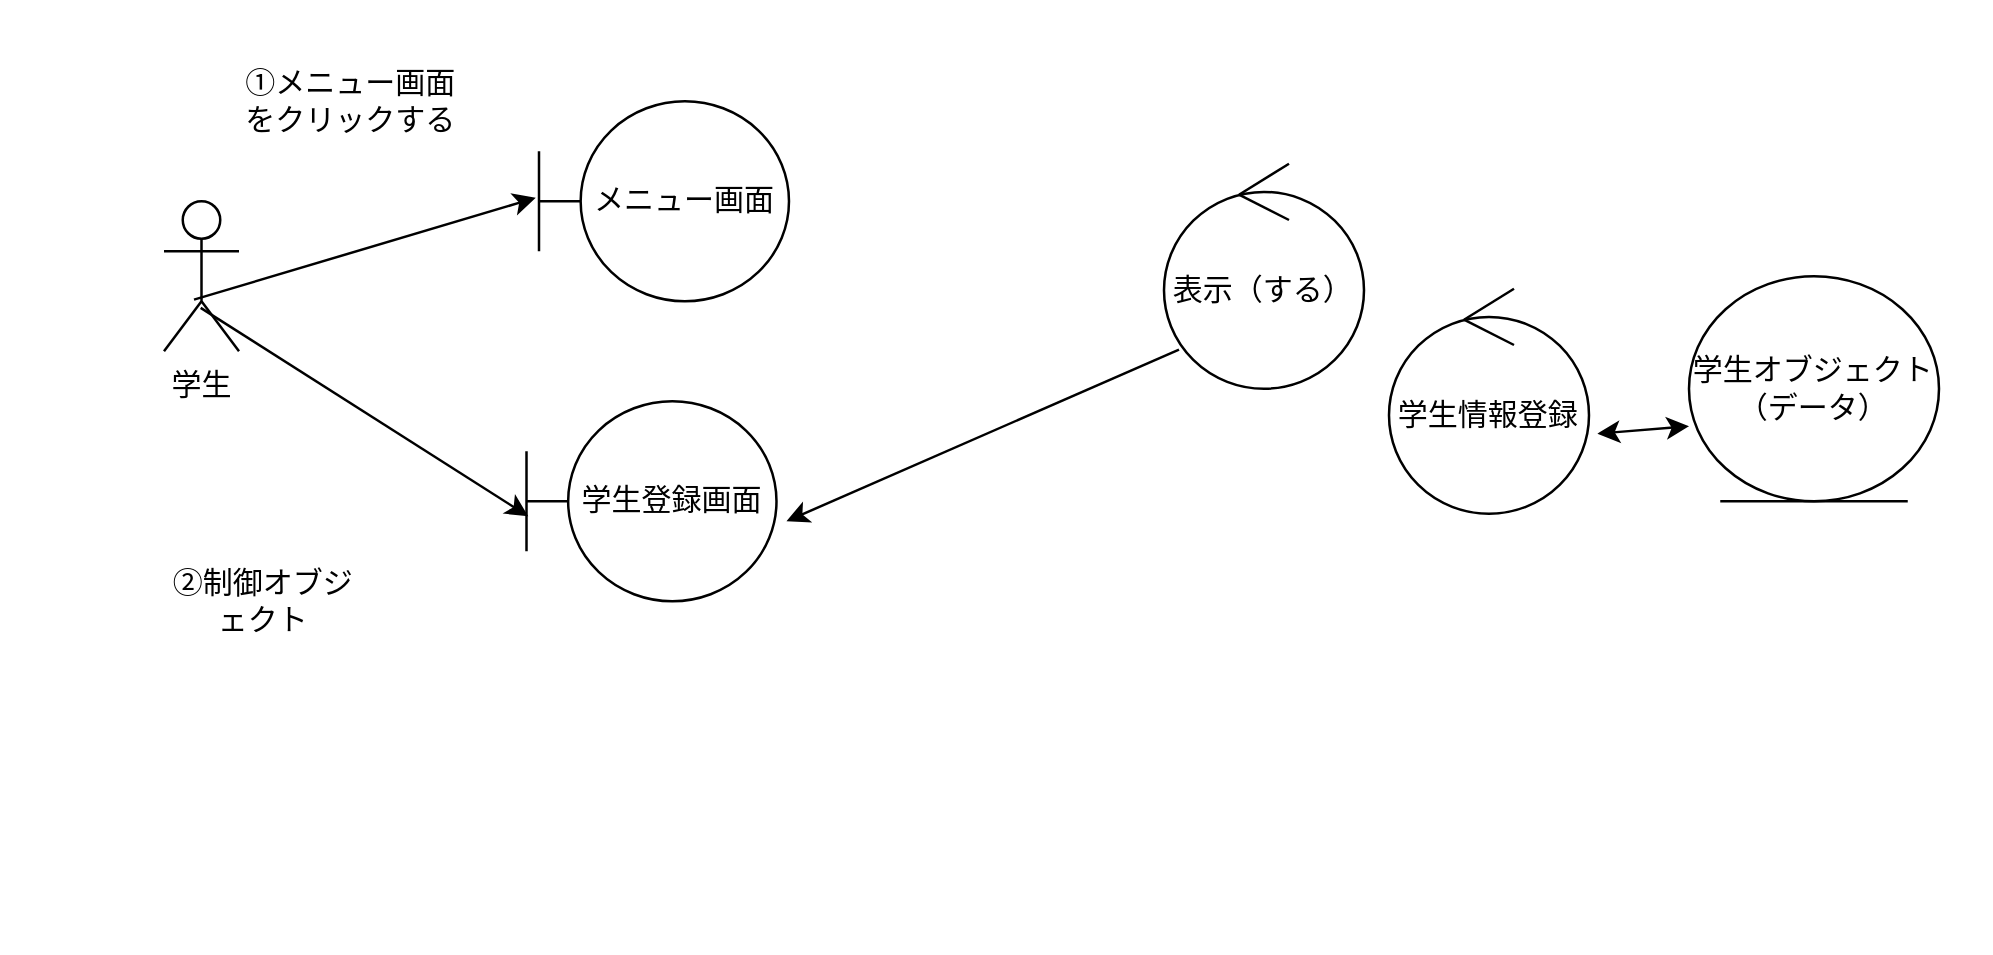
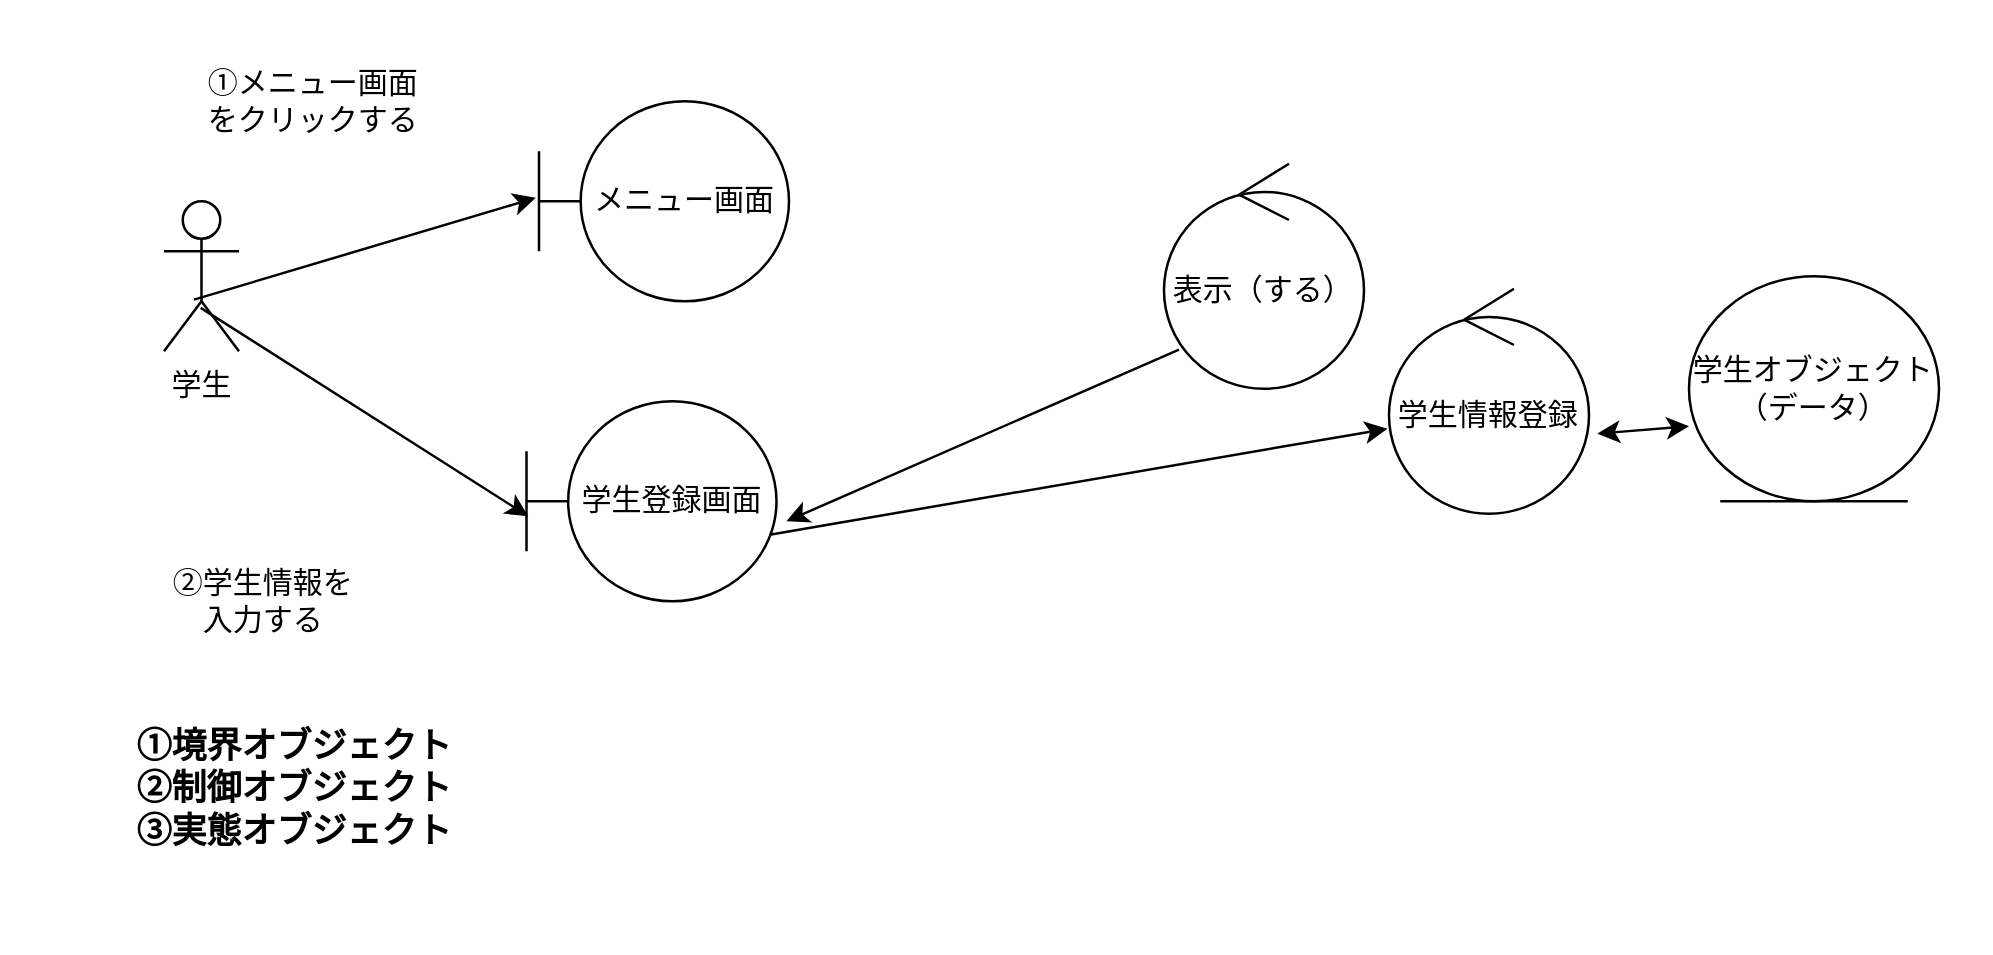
  <mxCell id="0" />
  <mxCell id="1" parent="0" />
  <mxCell id="2" value="学生" style="shape=umlActor;verticalLabelPosition=bottom;verticalAlign=top;html=1;" vertex="1" parent="1"><mxGeometry x="65" y="80" width="30" height="60" as="geometry" /></mxCell>
  <mxCell id="3" value="メニュー画面" style="shape=umlBoundary;whiteSpace=wrap;html=1;" vertex="1" parent="1"><mxGeometry x="215" y="40" width="100" height="80" as="geometry" /></mxCell>
  <mxCell id="4" value="" style="endArrow=classic;html=1;entryX=-0.013;entryY=0.483;entryDx=0;entryDy=0;entryPerimeter=0;exitX=0.4;exitY=0.656;exitDx=0;exitDy=0;exitPerimeter=0;" edge="1" parent="1" source="2" target="3"><mxGeometry width="50" height="50" relative="1" as="geometry"><mxPoint x="85" y="210" as="sourcePoint" /><mxPoint x="185" y="140" as="targetPoint" /></mxGeometry></mxCell>
- <mxCell id="5" value="①メニュー画面をクリックする" style="text;html=1;align=center;verticalAlign=middle;whiteSpace=wrap;rounded=0;" vertex="1" parent="1"><mxGeometry x="95" y="20" width="90" height="40" as="geometry" /></mxCell>
+ <mxCell id="5" value="①メニュー画面をクリックする" style="text;html=1;align=center;verticalAlign=middle;whiteSpace=wrap;rounded=0;" vertex="1" parent="1"><mxGeometry x="80" y="20" width="90" height="40" as="geometry" /></mxCell>
  <mxCell id="6" value="表示（する）" style="ellipse;shape=umlControl;whiteSpace=wrap;html=1;" vertex="1" parent="1"><mxGeometry x="465" y="65" width="80" height="90" as="geometry" /></mxCell>
  <mxCell id="7" value="" style="endArrow=classic;html=1;entryX=1.04;entryY=0.6;entryDx=0;entryDy=0;entryPerimeter=0;exitX=0.075;exitY=0.826;exitDx=0;exitDy=0;exitPerimeter=0;" edge="1" parent="1" source="6" target="8"><mxGeometry width="50" height="50" relative="1" as="geometry"><mxPoint x="480" y="250" as="sourcePoint" /><mxPoint x="530" y="200" as="targetPoint" /></mxGeometry></mxCell>
  <mxCell id="8" value="学生登録画面" style="shape=umlBoundary;whiteSpace=wrap;html=1;" vertex="1" parent="1"><mxGeometry x="210" y="160" width="100" height="80" as="geometry" /></mxCell>
  <mxCell id="9" value="" style="endArrow=classic;html=1;exitX=0.489;exitY=0.711;exitDx=0;exitDy=0;exitPerimeter=0;entryX=0.007;entryY=0.575;entryDx=0;entryDy=0;entryPerimeter=0;" edge="1" parent="1" source="2" target="8"><mxGeometry width="50" height="50" relative="1" as="geometry"><mxPoint x="105" y="330" as="sourcePoint" /><mxPoint x="155" y="280" as="targetPoint" /></mxGeometry></mxCell>
  <mxCell id="10" value="学生情報登録" style="ellipse;shape=umlControl;whiteSpace=wrap;html=1;" vertex="1" parent="1"><mxGeometry x="555" y="115" width="80" height="90" as="geometry" /></mxCell>
+ <mxCell id="11" value="" style="endArrow=classic;html=1;exitX=0.973;exitY=0.667;exitDx=0;exitDy=0;exitPerimeter=0;entryX=-0.008;entryY=0.622;entryDx=0;entryDy=0;entryPerimeter=0;" edge="1" parent="1" source="8" target="10"><mxGeometry width="50" height="50" relative="1" as="geometry"><mxPoint x="365" y="260" as="sourcePoint" /><mxPoint x="501" y="383" as="targetPoint" /></mxGeometry></mxCell>
  <mxCell id="12" value="学生オブジェクト（データ）" style="ellipse;shape=umlEntity;whiteSpace=wrap;html=1;" vertex="1" parent="1"><mxGeometry x="675" y="110" width="100" height="90" as="geometry" /></mxCell>
  <mxCell id="13" value="" style="endArrow=classic;startArrow=classic;html=1;exitX=1.042;exitY=0.644;exitDx=0;exitDy=0;exitPerimeter=0;entryX=0;entryY=0.667;entryDx=0;entryDy=0;entryPerimeter=0;" edge="1" parent="1" source="10" target="12"><mxGeometry width="50" height="50" relative="1" as="geometry"><mxPoint x="645" y="310" as="sourcePoint" /><mxPoint x="695" y="260" as="targetPoint" /></mxGeometry></mxCell>
- <mxCell id="14" value="②制御オブジェクト" style="text;html=1;align=center;verticalAlign=middle;whiteSpace=wrap;rounded=0;" vertex="1" parent="1"><mxGeometry x="65" y="220" width="80" height="40" as="geometry" /></mxCell>
+ <mxCell id="14" value="②学生情報を入力する" style="text;html=1;align=center;verticalAlign=middle;whiteSpace=wrap;rounded=0;" vertex="1" parent="1"><mxGeometry x="65" y="220" width="80" height="40" as="geometry" /></mxCell>
+ <mxCell id="15" value="&lt;font style=&quot;font-size: 14px;&quot;&gt;&lt;b&gt;①境界オブジェクト&lt;/b&gt;&lt;/font&gt;&lt;div&gt;&lt;font style=&quot;font-size: 14px;&quot;&gt;&lt;b&gt;②制御オブジェクト&lt;/b&gt;&lt;/font&gt;&lt;/div&gt;&lt;div&gt;&lt;font style=&quot;font-size: 14px;&quot;&gt;&lt;b&gt;③実態オブジェクト&lt;/b&gt;&lt;/font&gt;&lt;/div&gt;" style="text;html=1;align=center;verticalAlign=middle;whiteSpace=wrap;rounded=0;" vertex="1" parent="1"><mxGeometry x="20" y="270" width="195" height="90" as="geometry" /></mxCell>
